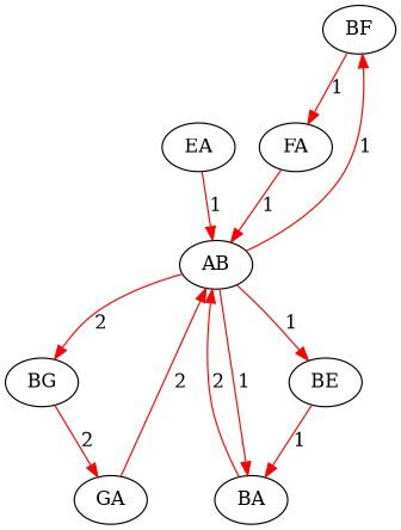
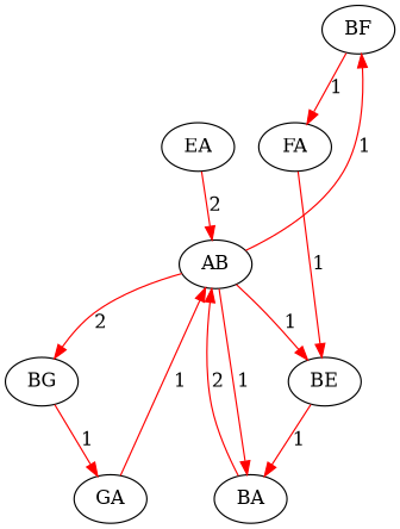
  digraph {
    edge [color=red]
    BF
    FA
    AB
    BA
    BG
    BE
    GA
    EA
    BF -> FA [label=1]
-   FA -> AB [label=1]
+   FA -> BE [label=1]
    AB -> BF [label=1]
    AB -> BA [label=1]
    AB -> BG [label=2]
    AB -> BE [label=1]
    BA -> AB [label=2]
-   BG -> GA [label=2]
+   BG -> GA [label=1]
    BE -> BA [label=1]
-   GA -> AB [label=2]
-   EA -> AB [label=1]
+   GA -> AB [label=1]
+   EA -> AB [label=2]
  }
